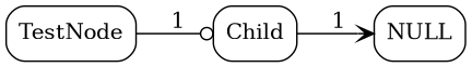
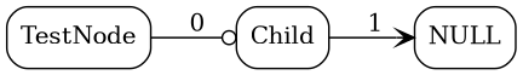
  digraph {
    rankdir=LR
    node [shape=box style=rounded]
    n1 [label=<TestNode>]
    n2 [label=<Child>]
    n3 [label=<NULL>]
-   n1 -> n2 [arrowhead=odot label=" 1"]
+   n1 -> n2 [arrowhead=odot label=" 0"]
    n2 -> n3 [arrowhead=vee label=" 1"]
  }
